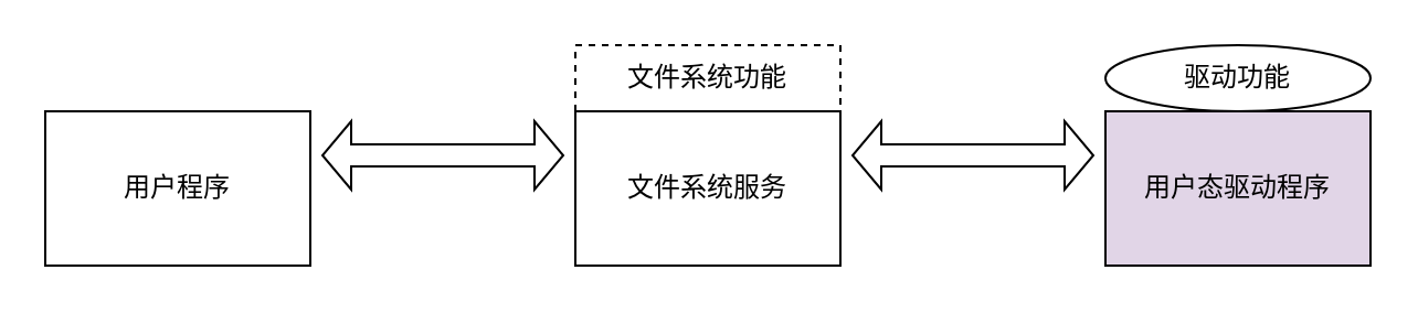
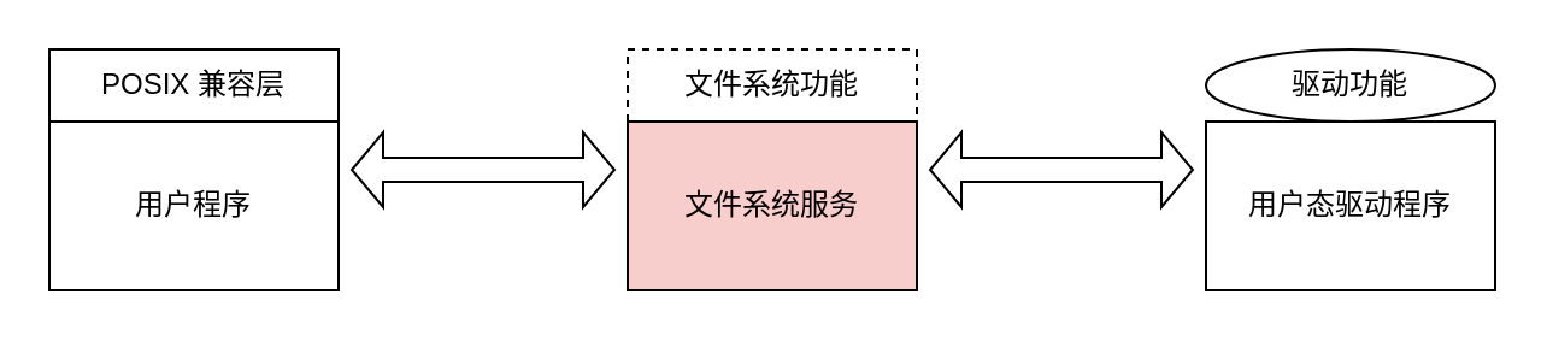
  <mxCell id="0" />
  <mxCell id="1" parent="0" />
+ <mxCell id="2" value="POSIX 兼容层" style="rounded=0;whiteSpace=wrap;html=1;" vertex="1" parent="1"><mxGeometry x="20" y="20" width="120" height="30" as="geometry" /></mxCell>
  <mxCell id="3" value="用户程序" style="rounded=0;whiteSpace=wrap;html=1;" vertex="1" parent="1"><mxGeometry x="20" y="50" width="120" height="70" as="geometry" /></mxCell>
  <mxCell id="4" value="驱动功能" style="ellipse;whiteSpace=wrap;html=1;" vertex="1" parent="1"><mxGeometry x="500" y="20" width="120" height="30" as="geometry" /></mxCell>
- <mxCell id="5" value="用户态驱动程序" style="rounded=0;whiteSpace=wrap;html=1;fillColor=#e1d5e7;" vertex="1" parent="1"><mxGeometry x="500" y="50" width="120" height="70" as="geometry" /></mxCell>
+ <mxCell id="5" value="用户态驱动程序" style="rounded=0;whiteSpace=wrap;html=1;" vertex="1" parent="1"><mxGeometry x="500" y="50" width="120" height="70" as="geometry" /></mxCell>
  <mxCell id="6" value="文件系统功能" style="rounded=0;whiteSpace=wrap;html=1;dashed=1;" vertex="1" parent="1"><mxGeometry x="260" y="20" width="120" height="30" as="geometry" /></mxCell>
- <mxCell id="7" value="文件系统服务" style="rounded=0;whiteSpace=wrap;html=1;" vertex="1" parent="1"><mxGeometry x="260" y="50" width="120" height="70" as="geometry" /></mxCell>
+ <mxCell id="7" value="文件系统服务" style="rounded=0;whiteSpace=wrap;html=1;fillColor=#f8cecc;" vertex="1" parent="1"><mxGeometry x="260" y="50" width="120" height="70" as="geometry" /></mxCell>
  <mxCell id="8" value="" style="shape=flexArrow;endArrow=classic;startArrow=classic;html=1;rounded=0;endSize=4;startSize=4;targetPerimeterSpacing=0;" edge="1" parent="1"><mxGeometry width="100" height="100" relative="1" as="geometry"><mxPoint x="385" y="70" as="sourcePoint" /><mxPoint x="495" y="70" as="targetPoint" /></mxGeometry></mxCell>
  <mxCell id="9" value="" style="shape=flexArrow;endArrow=classic;startArrow=classic;html=1;rounded=0;endSize=4;startSize=4;targetPerimeterSpacing=0;" edge="1" parent="1"><mxGeometry width="100" height="100" relative="1" as="geometry"><mxPoint x="145" y="70" as="sourcePoint" /><mxPoint x="255" y="70" as="targetPoint" /></mxGeometry></mxCell>
